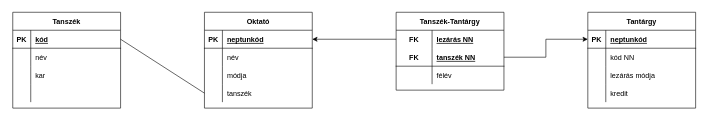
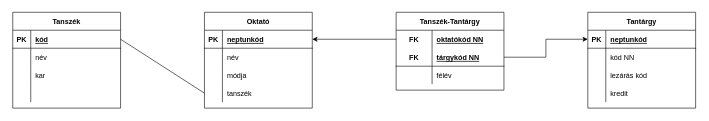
  <mxCell id="0" />
  <mxCell id="1" parent="0" />
  <mxCell id="2" value="Tanszék" style="shape=table;startSize=30;container=1;collapsible=1;childLayout=tableLayout;fixedRows=1;rowLines=0;fontStyle=1;align=center;resizeLast=1;" vertex="1" parent="1"><mxGeometry x="20" y="20" width="180" height="160" as="geometry" /></mxCell>
  <mxCell id="3" value="" style="shape=tableRow;horizontal=0;startSize=0;swimlaneHead=0;swimlaneBody=0;fillColor=none;collapsible=0;dropTarget=0;points=[[0,0.5],[1,0.5]];portConstraint=eastwest;top=0;left=0;right=0;bottom=1;" vertex="1" parent="2"><mxGeometry y="30" width="180" height="30" as="geometry" /></mxCell>
  <mxCell id="4" value="PK" style="shape=partialRectangle;connectable=0;fillColor=none;top=0;left=0;bottom=0;right=0;fontStyle=1;overflow=hidden;" vertex="1" parent="3"><mxGeometry width="30" height="30" as="geometry"><mxRectangle width="30" height="30" as="alternateBounds" /></mxGeometry></mxCell>
  <mxCell id="5" value="kód" style="shape=partialRectangle;connectable=0;fillColor=none;top=0;left=0;bottom=0;right=0;align=left;spacingLeft=6;fontStyle=5;overflow=hidden;" vertex="1" parent="3"><mxGeometry x="30" width="150" height="30" as="geometry"><mxRectangle width="150" height="30" as="alternateBounds" /></mxGeometry></mxCell>
  <mxCell id="6" value="" style="shape=tableRow;horizontal=0;startSize=0;swimlaneHead=0;swimlaneBody=0;fillColor=none;collapsible=0;dropTarget=0;points=[[0,0.5],[1,0.5]];portConstraint=eastwest;top=0;left=0;right=0;bottom=0;" vertex="1" parent="2"><mxGeometry y="60" width="180" height="30" as="geometry" /></mxCell>
  <mxCell id="7" value="" style="shape=partialRectangle;connectable=0;fillColor=none;top=0;left=0;bottom=0;right=0;editable=1;overflow=hidden;" vertex="1" parent="6"><mxGeometry width="30" height="30" as="geometry"><mxRectangle width="30" height="30" as="alternateBounds" /></mxGeometry></mxCell>
  <mxCell id="8" value="név" style="shape=partialRectangle;connectable=0;fillColor=none;top=0;left=0;bottom=0;right=0;align=left;spacingLeft=6;overflow=hidden;" vertex="1" parent="6"><mxGeometry x="30" width="150" height="30" as="geometry"><mxRectangle width="150" height="30" as="alternateBounds" /></mxGeometry></mxCell>
  <mxCell id="9" value="" style="shape=tableRow;horizontal=0;startSize=0;swimlaneHead=0;swimlaneBody=0;fillColor=none;collapsible=0;dropTarget=0;points=[[0,0.5],[1,0.5]];portConstraint=eastwest;top=0;left=0;right=0;bottom=0;" vertex="1" parent="2"><mxGeometry y="90" width="180" height="30" as="geometry" /></mxCell>
  <mxCell id="10" value="" style="shape=partialRectangle;connectable=0;fillColor=none;top=0;left=0;bottom=0;right=0;editable=1;overflow=hidden;" vertex="1" parent="9"><mxGeometry width="30" height="30" as="geometry"><mxRectangle width="30" height="30" as="alternateBounds" /></mxGeometry></mxCell>
  <mxCell id="11" value="kar" style="shape=partialRectangle;connectable=0;fillColor=none;top=0;left=0;bottom=0;right=0;align=left;spacingLeft=6;overflow=hidden;" vertex="1" parent="9"><mxGeometry x="30" width="150" height="30" as="geometry"><mxRectangle width="150" height="30" as="alternateBounds" /></mxGeometry></mxCell>
  <mxCell id="12" value="" style="shape=tableRow;horizontal=0;startSize=0;swimlaneHead=0;swimlaneBody=0;fillColor=none;collapsible=0;dropTarget=0;points=[[0,0.5],[1,0.5]];portConstraint=eastwest;top=0;left=0;right=0;bottom=0;" vertex="1" parent="2"><mxGeometry y="120" width="180" height="30" as="geometry" /></mxCell>
  <mxCell id="13" value="" style="shape=partialRectangle;connectable=0;fillColor=none;top=0;left=0;bottom=0;right=0;editable=1;overflow=hidden;" vertex="1" parent="12"><mxGeometry width="30" height="30" as="geometry"><mxRectangle width="30" height="30" as="alternateBounds" /></mxGeometry></mxCell>
  <mxCell id="14" value="" style="shape=partialRectangle;connectable=0;fillColor=none;top=0;left=0;bottom=0;right=0;align=left;spacingLeft=6;overflow=hidden;" vertex="1" parent="12"><mxGeometry x="30" width="150" height="30" as="geometry"><mxRectangle width="150" height="30" as="alternateBounds" /></mxGeometry></mxCell>
  <mxCell id="15" value="Tantárgy" style="shape=table;startSize=30;container=1;collapsible=1;childLayout=tableLayout;fixedRows=1;rowLines=0;fontStyle=1;align=center;resizeLast=1;" vertex="1" parent="1"><mxGeometry x="980" y="20" width="180" height="160" as="geometry" /></mxCell>
  <mxCell id="16" value="" style="shape=tableRow;horizontal=0;startSize=0;swimlaneHead=0;swimlaneBody=0;fillColor=none;collapsible=0;dropTarget=0;points=[[0,0.5],[1,0.5]];portConstraint=eastwest;top=0;left=0;right=0;bottom=1;" vertex="1" parent="15"><mxGeometry y="30" width="180" height="30" as="geometry" /></mxCell>
  <mxCell id="17" value="PK" style="shape=partialRectangle;connectable=0;fillColor=none;top=0;left=0;bottom=0;right=0;fontStyle=1;overflow=hidden;" vertex="1" parent="16"><mxGeometry width="30" height="30" as="geometry"><mxRectangle width="30" height="30" as="alternateBounds" /></mxGeometry></mxCell>
  <mxCell id="18" value="neptunkód" style="shape=partialRectangle;connectable=0;fillColor=none;top=0;left=0;bottom=0;right=0;align=left;spacingLeft=6;fontStyle=5;overflow=hidden;" vertex="1" parent="16"><mxGeometry x="30" width="150" height="30" as="geometry"><mxRectangle width="150" height="30" as="alternateBounds" /></mxGeometry></mxCell>
  <mxCell id="19" value="" style="shape=tableRow;horizontal=0;startSize=0;swimlaneHead=0;swimlaneBody=0;fillColor=none;collapsible=0;dropTarget=0;points=[[0,0.5],[1,0.5]];portConstraint=eastwest;top=0;left=0;right=0;bottom=0;" vertex="1" parent="15"><mxGeometry y="60" width="180" height="30" as="geometry" /></mxCell>
  <mxCell id="20" value="" style="shape=partialRectangle;connectable=0;fillColor=none;top=0;left=0;bottom=0;right=0;editable=1;overflow=hidden;" vertex="1" parent="19"><mxGeometry width="30" height="30" as="geometry"><mxRectangle width="30" height="30" as="alternateBounds" /></mxGeometry></mxCell>
  <mxCell id="21" value="kód NN" style="shape=partialRectangle;connectable=0;fillColor=none;top=0;left=0;bottom=0;right=0;align=left;spacingLeft=6;overflow=hidden;" vertex="1" parent="19"><mxGeometry x="30" width="150" height="30" as="geometry"><mxRectangle width="150" height="30" as="alternateBounds" /></mxGeometry></mxCell>
  <mxCell id="22" value="" style="shape=tableRow;horizontal=0;startSize=0;swimlaneHead=0;swimlaneBody=0;fillColor=none;collapsible=0;dropTarget=0;points=[[0,0.5],[1,0.5]];portConstraint=eastwest;top=0;left=0;right=0;bottom=0;" vertex="1" parent="15"><mxGeometry y="90" width="180" height="30" as="geometry" /></mxCell>
  <mxCell id="23" value="" style="shape=partialRectangle;connectable=0;fillColor=none;top=0;left=0;bottom=0;right=0;editable=1;overflow=hidden;" vertex="1" parent="22"><mxGeometry width="30" height="30" as="geometry"><mxRectangle width="30" height="30" as="alternateBounds" /></mxGeometry></mxCell>
- <mxCell id="24" value="lezárás módja" style="shape=partialRectangle;connectable=0;fillColor=none;top=0;left=0;bottom=0;right=0;align=left;spacingLeft=6;overflow=hidden;" vertex="1" parent="22"><mxGeometry x="30" width="150" height="30" as="geometry"><mxRectangle width="150" height="30" as="alternateBounds" /></mxGeometry></mxCell>
+ <mxCell id="24" value="lezárás kód" style="shape=partialRectangle;connectable=0;fillColor=none;top=0;left=0;bottom=0;right=0;align=left;spacingLeft=6;overflow=hidden;" vertex="1" parent="22"><mxGeometry x="30" width="150" height="30" as="geometry"><mxRectangle width="150" height="30" as="alternateBounds" /></mxGeometry></mxCell>
  <mxCell id="25" value="" style="shape=tableRow;horizontal=0;startSize=0;swimlaneHead=0;swimlaneBody=0;fillColor=none;collapsible=0;dropTarget=0;points=[[0,0.5],[1,0.5]];portConstraint=eastwest;top=0;left=0;right=0;bottom=0;" vertex="1" parent="15"><mxGeometry y="120" width="180" height="30" as="geometry" /></mxCell>
  <mxCell id="26" value="" style="shape=partialRectangle;connectable=0;fillColor=none;top=0;left=0;bottom=0;right=0;editable=1;overflow=hidden;" vertex="1" parent="25"><mxGeometry width="30" height="30" as="geometry"><mxRectangle width="30" height="30" as="alternateBounds" /></mxGeometry></mxCell>
  <mxCell id="27" value="kredit" style="shape=partialRectangle;connectable=0;fillColor=none;top=0;left=0;bottom=0;right=0;align=left;spacingLeft=6;overflow=hidden;" vertex="1" parent="25"><mxGeometry x="30" width="150" height="30" as="geometry"><mxRectangle width="150" height="30" as="alternateBounds" /></mxGeometry></mxCell>
  <mxCell id="28" value="Oktató" style="shape=table;startSize=30;container=1;collapsible=1;childLayout=tableLayout;fixedRows=1;rowLines=0;fontStyle=1;align=center;resizeLast=1;" vertex="1" parent="1"><mxGeometry x="340" y="20" width="180" height="160" as="geometry" /></mxCell>
  <mxCell id="29" value="" style="shape=tableRow;horizontal=0;startSize=0;swimlaneHead=0;swimlaneBody=0;fillColor=none;collapsible=0;dropTarget=0;points=[[0,0.5],[1,0.5]];portConstraint=eastwest;top=0;left=0;right=0;bottom=1;" vertex="1" parent="28"><mxGeometry y="30" width="180" height="30" as="geometry" /></mxCell>
  <mxCell id="30" value="PK" style="shape=partialRectangle;connectable=0;fillColor=none;top=0;left=0;bottom=0;right=0;fontStyle=1;overflow=hidden;" vertex="1" parent="29"><mxGeometry width="30" height="30" as="geometry"><mxRectangle width="30" height="30" as="alternateBounds" /></mxGeometry></mxCell>
  <mxCell id="31" value="neptunkód" style="shape=partialRectangle;connectable=0;fillColor=none;top=0;left=0;bottom=0;right=0;align=left;spacingLeft=6;fontStyle=5;overflow=hidden;" vertex="1" parent="29"><mxGeometry x="30" width="150" height="30" as="geometry"><mxRectangle width="150" height="30" as="alternateBounds" /></mxGeometry></mxCell>
  <mxCell id="32" value="" style="shape=tableRow;horizontal=0;startSize=0;swimlaneHead=0;swimlaneBody=0;fillColor=none;collapsible=0;dropTarget=0;points=[[0,0.5],[1,0.5]];portConstraint=eastwest;top=0;left=0;right=0;bottom=0;" vertex="1" parent="28"><mxGeometry y="60" width="180" height="30" as="geometry" /></mxCell>
  <mxCell id="33" value="" style="shape=partialRectangle;connectable=0;fillColor=none;top=0;left=0;bottom=0;right=0;editable=1;overflow=hidden;" vertex="1" parent="32"><mxGeometry width="30" height="30" as="geometry"><mxRectangle width="30" height="30" as="alternateBounds" /></mxGeometry></mxCell>
  <mxCell id="34" value="név" style="shape=partialRectangle;connectable=0;fillColor=none;top=0;left=0;bottom=0;right=0;align=left;spacingLeft=6;overflow=hidden;" vertex="1" parent="32"><mxGeometry x="30" width="150" height="30" as="geometry"><mxRectangle width="150" height="30" as="alternateBounds" /></mxGeometry></mxCell>
  <mxCell id="35" value="" style="shape=tableRow;horizontal=0;startSize=0;swimlaneHead=0;swimlaneBody=0;fillColor=none;collapsible=0;dropTarget=0;points=[[0,0.5],[1,0.5]];portConstraint=eastwest;top=0;left=0;right=0;bottom=0;" vertex="1" parent="28"><mxGeometry y="90" width="180" height="30" as="geometry" /></mxCell>
  <mxCell id="36" value="" style="shape=partialRectangle;connectable=0;fillColor=none;top=0;left=0;bottom=0;right=0;editable=1;overflow=hidden;" vertex="1" parent="35"><mxGeometry width="30" height="30" as="geometry"><mxRectangle width="30" height="30" as="alternateBounds" /></mxGeometry></mxCell>
  <mxCell id="37" value="módja" style="shape=partialRectangle;connectable=0;fillColor=none;top=0;left=0;bottom=0;right=0;align=left;spacingLeft=6;overflow=hidden;" vertex="1" parent="35"><mxGeometry x="30" width="150" height="30" as="geometry"><mxRectangle width="150" height="30" as="alternateBounds" /></mxGeometry></mxCell>
  <mxCell id="38" value="" style="shape=tableRow;horizontal=0;startSize=0;swimlaneHead=0;swimlaneBody=0;fillColor=none;collapsible=0;dropTarget=0;points=[[0,0.5],[1,0.5]];portConstraint=eastwest;top=0;left=0;right=0;bottom=0;" vertex="1" parent="28"><mxGeometry y="120" width="180" height="30" as="geometry" /></mxCell>
  <mxCell id="39" value="" style="shape=partialRectangle;connectable=0;fillColor=none;top=0;left=0;bottom=0;right=0;editable=1;overflow=hidden;" vertex="1" parent="38"><mxGeometry width="30" height="30" as="geometry"><mxRectangle width="30" height="30" as="alternateBounds" /></mxGeometry></mxCell>
  <mxCell id="40" value="tanszék" style="shape=partialRectangle;connectable=0;fillColor=none;top=0;left=0;bottom=0;right=0;align=left;spacingLeft=6;overflow=hidden;" vertex="1" parent="38"><mxGeometry x="30" width="150" height="30" as="geometry"><mxRectangle width="150" height="30" as="alternateBounds" /></mxGeometry></mxCell>
  <mxCell id="41" value="Tanszék-Tantárgy" style="shape=table;startSize=30;container=1;collapsible=1;childLayout=tableLayout;fixedRows=1;rowLines=0;fontStyle=1;align=center;resizeLast=1;" vertex="1" parent="1"><mxGeometry x="660" y="20" width="180" height="130" as="geometry" /></mxCell>
  <mxCell id="42" value="" style="shape=tableRow;horizontal=0;startSize=0;swimlaneHead=0;swimlaneBody=0;fillColor=none;collapsible=0;dropTarget=0;points=[[0,0.5],[1,0.5]];portConstraint=eastwest;top=0;left=0;right=0;bottom=0;" vertex="1" parent="41"><mxGeometry y="30" width="180" height="30" as="geometry" /></mxCell>
  <mxCell id="43" value="FK" style="shape=partialRectangle;connectable=0;fillColor=none;top=0;left=0;bottom=0;right=0;fontStyle=1;overflow=hidden;" vertex="1" parent="42"><mxGeometry width="60" height="30" as="geometry"><mxRectangle width="60" height="30" as="alternateBounds" /></mxGeometry></mxCell>
- <mxCell id="44" value="lezárás NN" style="shape=partialRectangle;connectable=0;fillColor=none;top=0;left=0;bottom=0;right=0;align=left;spacingLeft=6;fontStyle=5;overflow=hidden;" vertex="1" parent="42"><mxGeometry x="60" width="120" height="30" as="geometry"><mxRectangle width="120" height="30" as="alternateBounds" /></mxGeometry></mxCell>
+ <mxCell id="44" value="oktatókód NN" style="shape=partialRectangle;connectable=0;fillColor=none;top=0;left=0;bottom=0;right=0;align=left;spacingLeft=6;fontStyle=5;overflow=hidden;" vertex="1" parent="42"><mxGeometry x="60" width="120" height="30" as="geometry"><mxRectangle width="120" height="30" as="alternateBounds" /></mxGeometry></mxCell>
  <mxCell id="45" value="" style="shape=tableRow;horizontal=0;startSize=0;swimlaneHead=0;swimlaneBody=0;fillColor=none;collapsible=0;dropTarget=0;points=[[0,0.5],[1,0.5]];portConstraint=eastwest;top=0;left=0;right=0;bottom=1;" vertex="1" parent="41"><mxGeometry y="60" width="180" height="30" as="geometry" /></mxCell>
  <mxCell id="46" value="FK" style="shape=partialRectangle;connectable=0;fillColor=none;top=0;left=0;bottom=0;right=0;fontStyle=1;overflow=hidden;" vertex="1" parent="45"><mxGeometry width="60" height="30" as="geometry"><mxRectangle width="60" height="30" as="alternateBounds" /></mxGeometry></mxCell>
- <mxCell id="47" value="tanszék NN" style="shape=partialRectangle;connectable=0;fillColor=none;top=0;left=0;bottom=0;right=0;align=left;spacingLeft=6;fontStyle=5;overflow=hidden;" vertex="1" parent="45"><mxGeometry x="60" width="120" height="30" as="geometry"><mxRectangle width="120" height="30" as="alternateBounds" /></mxGeometry></mxCell>
+ <mxCell id="47" value="tárgykód NN" style="shape=partialRectangle;connectable=0;fillColor=none;top=0;left=0;bottom=0;right=0;align=left;spacingLeft=6;fontStyle=5;overflow=hidden;" vertex="1" parent="45"><mxGeometry x="60" width="120" height="30" as="geometry"><mxRectangle width="120" height="30" as="alternateBounds" /></mxGeometry></mxCell>
  <mxCell id="48" value="" style="shape=tableRow;horizontal=0;startSize=0;swimlaneHead=0;swimlaneBody=0;fillColor=none;collapsible=0;dropTarget=0;points=[[0,0.5],[1,0.5]];portConstraint=eastwest;top=0;left=0;right=0;bottom=0;" vertex="1" parent="41"><mxGeometry y="90" width="180" height="30" as="geometry" /></mxCell>
  <mxCell id="49" value="" style="shape=partialRectangle;connectable=0;fillColor=none;top=0;left=0;bottom=0;right=0;editable=1;overflow=hidden;" vertex="1" parent="48"><mxGeometry width="60" height="30" as="geometry"><mxRectangle width="60" height="30" as="alternateBounds" /></mxGeometry></mxCell>
  <mxCell id="50" value="félév" style="shape=partialRectangle;connectable=0;fillColor=none;top=0;left=0;bottom=0;right=0;align=left;spacingLeft=6;overflow=hidden;" vertex="1" parent="48"><mxGeometry x="60" width="120" height="30" as="geometry"><mxRectangle width="120" height="30" as="alternateBounds" /></mxGeometry></mxCell>
  <mxCell id="51" value="" style="endArrow=none;html=1;rounded=0;exitX=1;exitY=0.5;exitDx=0;exitDy=0;entryX=0;entryY=0.5;entryDx=0;entryDy=0;" edge="1" parent="1" source="3" target="38"><mxGeometry relative="1" as="geometry"><mxPoint x="560" y="190" as="sourcePoint" /><mxPoint x="720" y="190" as="targetPoint" /></mxGeometry></mxCell>
  <mxCell id="52" value="" style="endArrow=classic;html=1;rounded=0;exitX=1;exitY=0.5;exitDx=0;exitDy=0;entryX=0;entryY=0.5;entryDx=0;entryDy=0;edgeStyle=orthogonalEdgeStyle;" edge="1" parent="1" source="45" target="16"><mxGeometry width="50" height="50" relative="1" as="geometry"><mxPoint x="620" y="210" as="sourcePoint" /><mxPoint x="670" y="160" as="targetPoint" /></mxGeometry></mxCell>
  <mxCell id="53" value="" style="endArrow=classic;html=1;rounded=0;exitX=0;exitY=0.5;exitDx=0;exitDy=0;entryX=1;entryY=0.5;entryDx=0;entryDy=0;edgeStyle=orthogonalEdgeStyle;" edge="1" parent="1" source="42" target="29"><mxGeometry width="50" height="50" relative="1" as="geometry"><mxPoint x="620" y="210" as="sourcePoint" /><mxPoint x="670" y="160" as="targetPoint" /></mxGeometry></mxCell>
